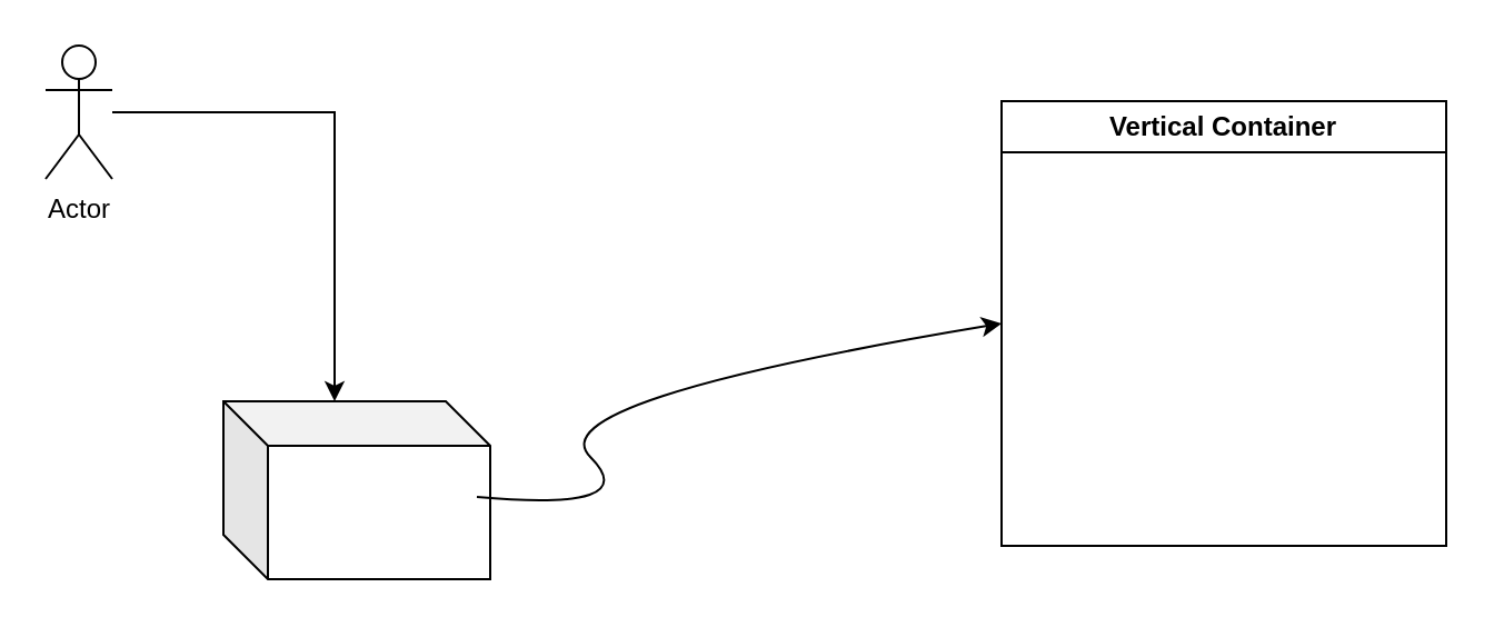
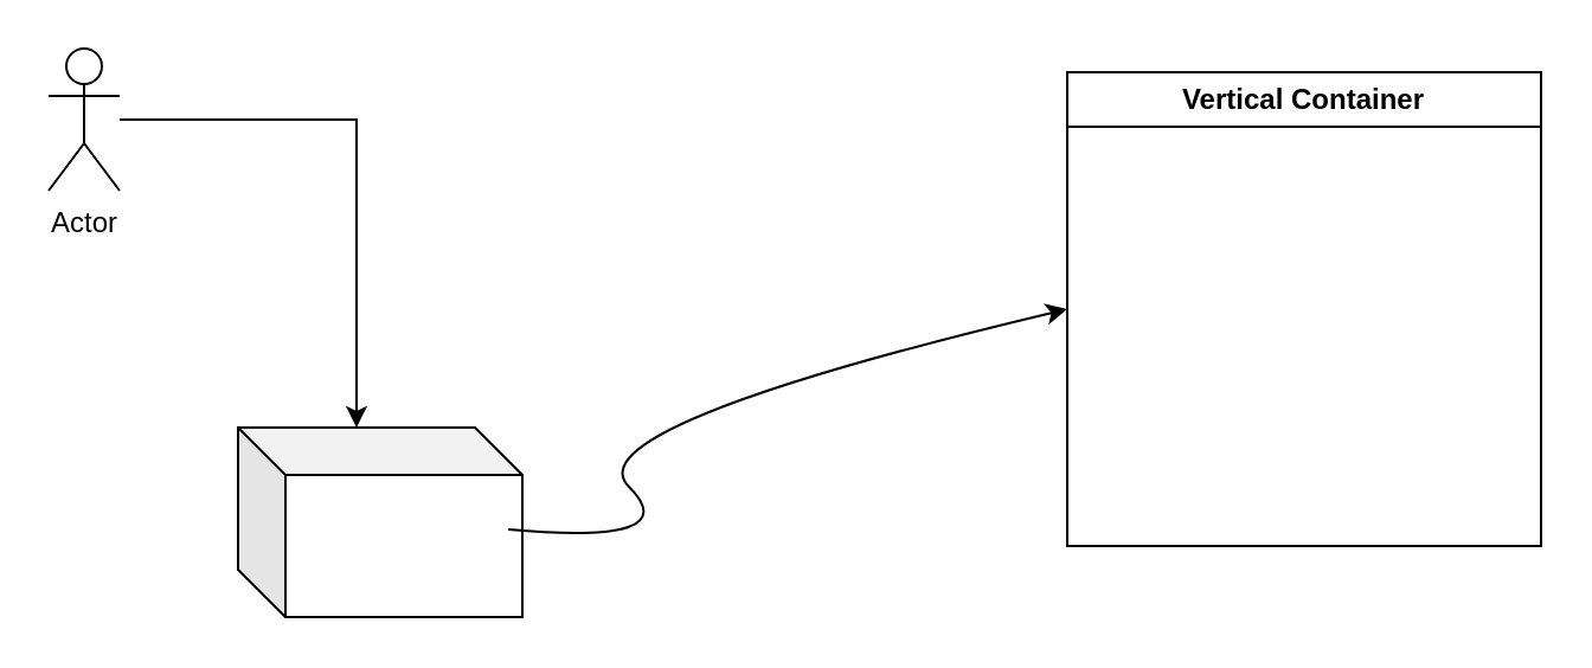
  <mxCell id="0" />
  <mxCell id="1" parent="0" />
  <mxCell id="2" value="" style="shape=cube;whiteSpace=wrap;html=1;boundedLbl=1;backgroundOutline=1;darkOpacity=0.05;darkOpacity2=0.1;" vertex="1" parent="1"><mxGeometry x="100" y="180" width="120" height="80" as="geometry" /></mxCell>
  <mxCell id="3" value="" style="curved=1;endArrow=classic;html=1;rounded=0;exitX=0.95;exitY=0.538;exitDx=0;exitDy=0;exitPerimeter=0;entryX=0;entryY=0.5;entryDx=0;entryDy=0;" edge="1" parent="1" source="2" target="4"><mxGeometry width="50" height="50" relative="1" as="geometry"><mxPoint x="240" y="230" as="sourcePoint" /><mxPoint x="420" y="120" as="targetPoint" /><Array as="points"><mxPoint x="290" y="230" /><mxPoint x="240" y="180" /></Array></mxGeometry></mxCell>
- <mxCell id="4" value="Vertical Container" style="swimlane;whiteSpace=wrap;html=1;" vertex="1" parent="1"><mxGeometry x="450" y="45" width="200" height="200" as="geometry" /></mxCell>
+ <mxCell id="4" value="Vertical Container" style="swimlane;whiteSpace=wrap;html=1;" vertex="1" parent="1"><mxGeometry x="450" y="30" width="200" height="200" as="geometry" /></mxCell>
  <mxCell id="5" value="Actor" style="shape=umlActor;verticalLabelPosition=bottom;verticalAlign=top;html=1;outlineConnect=0;" vertex="1" parent="1"><mxGeometry x="20" y="20" width="30" height="60" as="geometry" /></mxCell>
  <mxCell id="6" style="edgeStyle=orthogonalEdgeStyle;rounded=0;orthogonalLoop=1;jettySize=auto;html=1;entryX=0;entryY=0;entryDx=50;entryDy=0;entryPerimeter=0;" edge="1" parent="1" source="5" target="2"><mxGeometry relative="1" as="geometry" /></mxCell>
